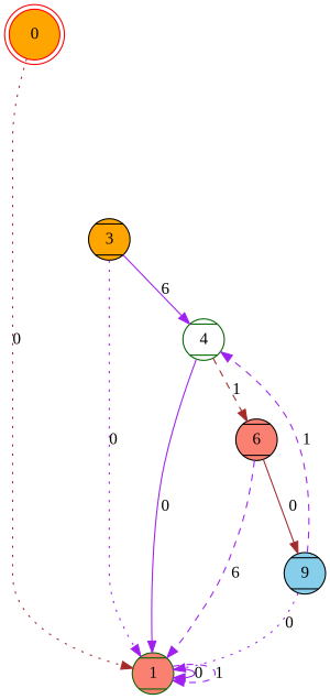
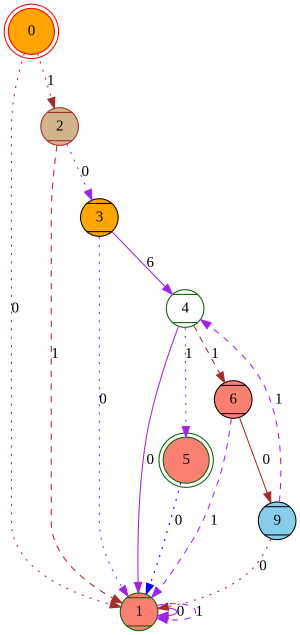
  digraph {
    fontname="Liberation Serif"
    node [color=darkgreen fillcolor=salmon fontname="Liberation Serif" shape=Mcircle style="striped,filled"]
    edge [color=purple fontname="Liberation Serif" style=dotted]
    0 [color=red fillcolor=orange shape=doublecircle]
    1
+   2 [color=brown fillcolor=tan]
    3 [color=black fillcolor=orange]
    4 [fillcolor=white]
+   5 [shape=doublecircle]
    6 [color=black]
    n8 [color=black fillcolor=skyblue label=9]
    0 -> 1 [color=brown label=0]
+   0 -> 2 [color=brown label=1]
    1 -> 1 [label=0 style=solid]
    1 -> 1 [label=1 style=dashed]
+   2 -> 1 [color=brown label=1 style=dashed]
+   2 -> 3 [label=0]
    3 -> 1 [label=0]
    3 -> 4 [label=6 style=solid]
    4 -> 1 [label=0 style=solid]
+   4 -> 5 [label=1]
    4 -> 6 [color=brown label=1 style=dashed]
-   6 -> 1 [label=6 style=dashed]
+   5 -> 1 [color=blue label=0]
+   6 -> 1 [label=1 style=dashed]
    6 -> n8 [color=brown label=0 style=solid]
-   n8 -> 1 [label=0]
+   n8 -> 1 [color=brown label=0]
    n8 -> 4 [label=1 style=dashed]
  }
